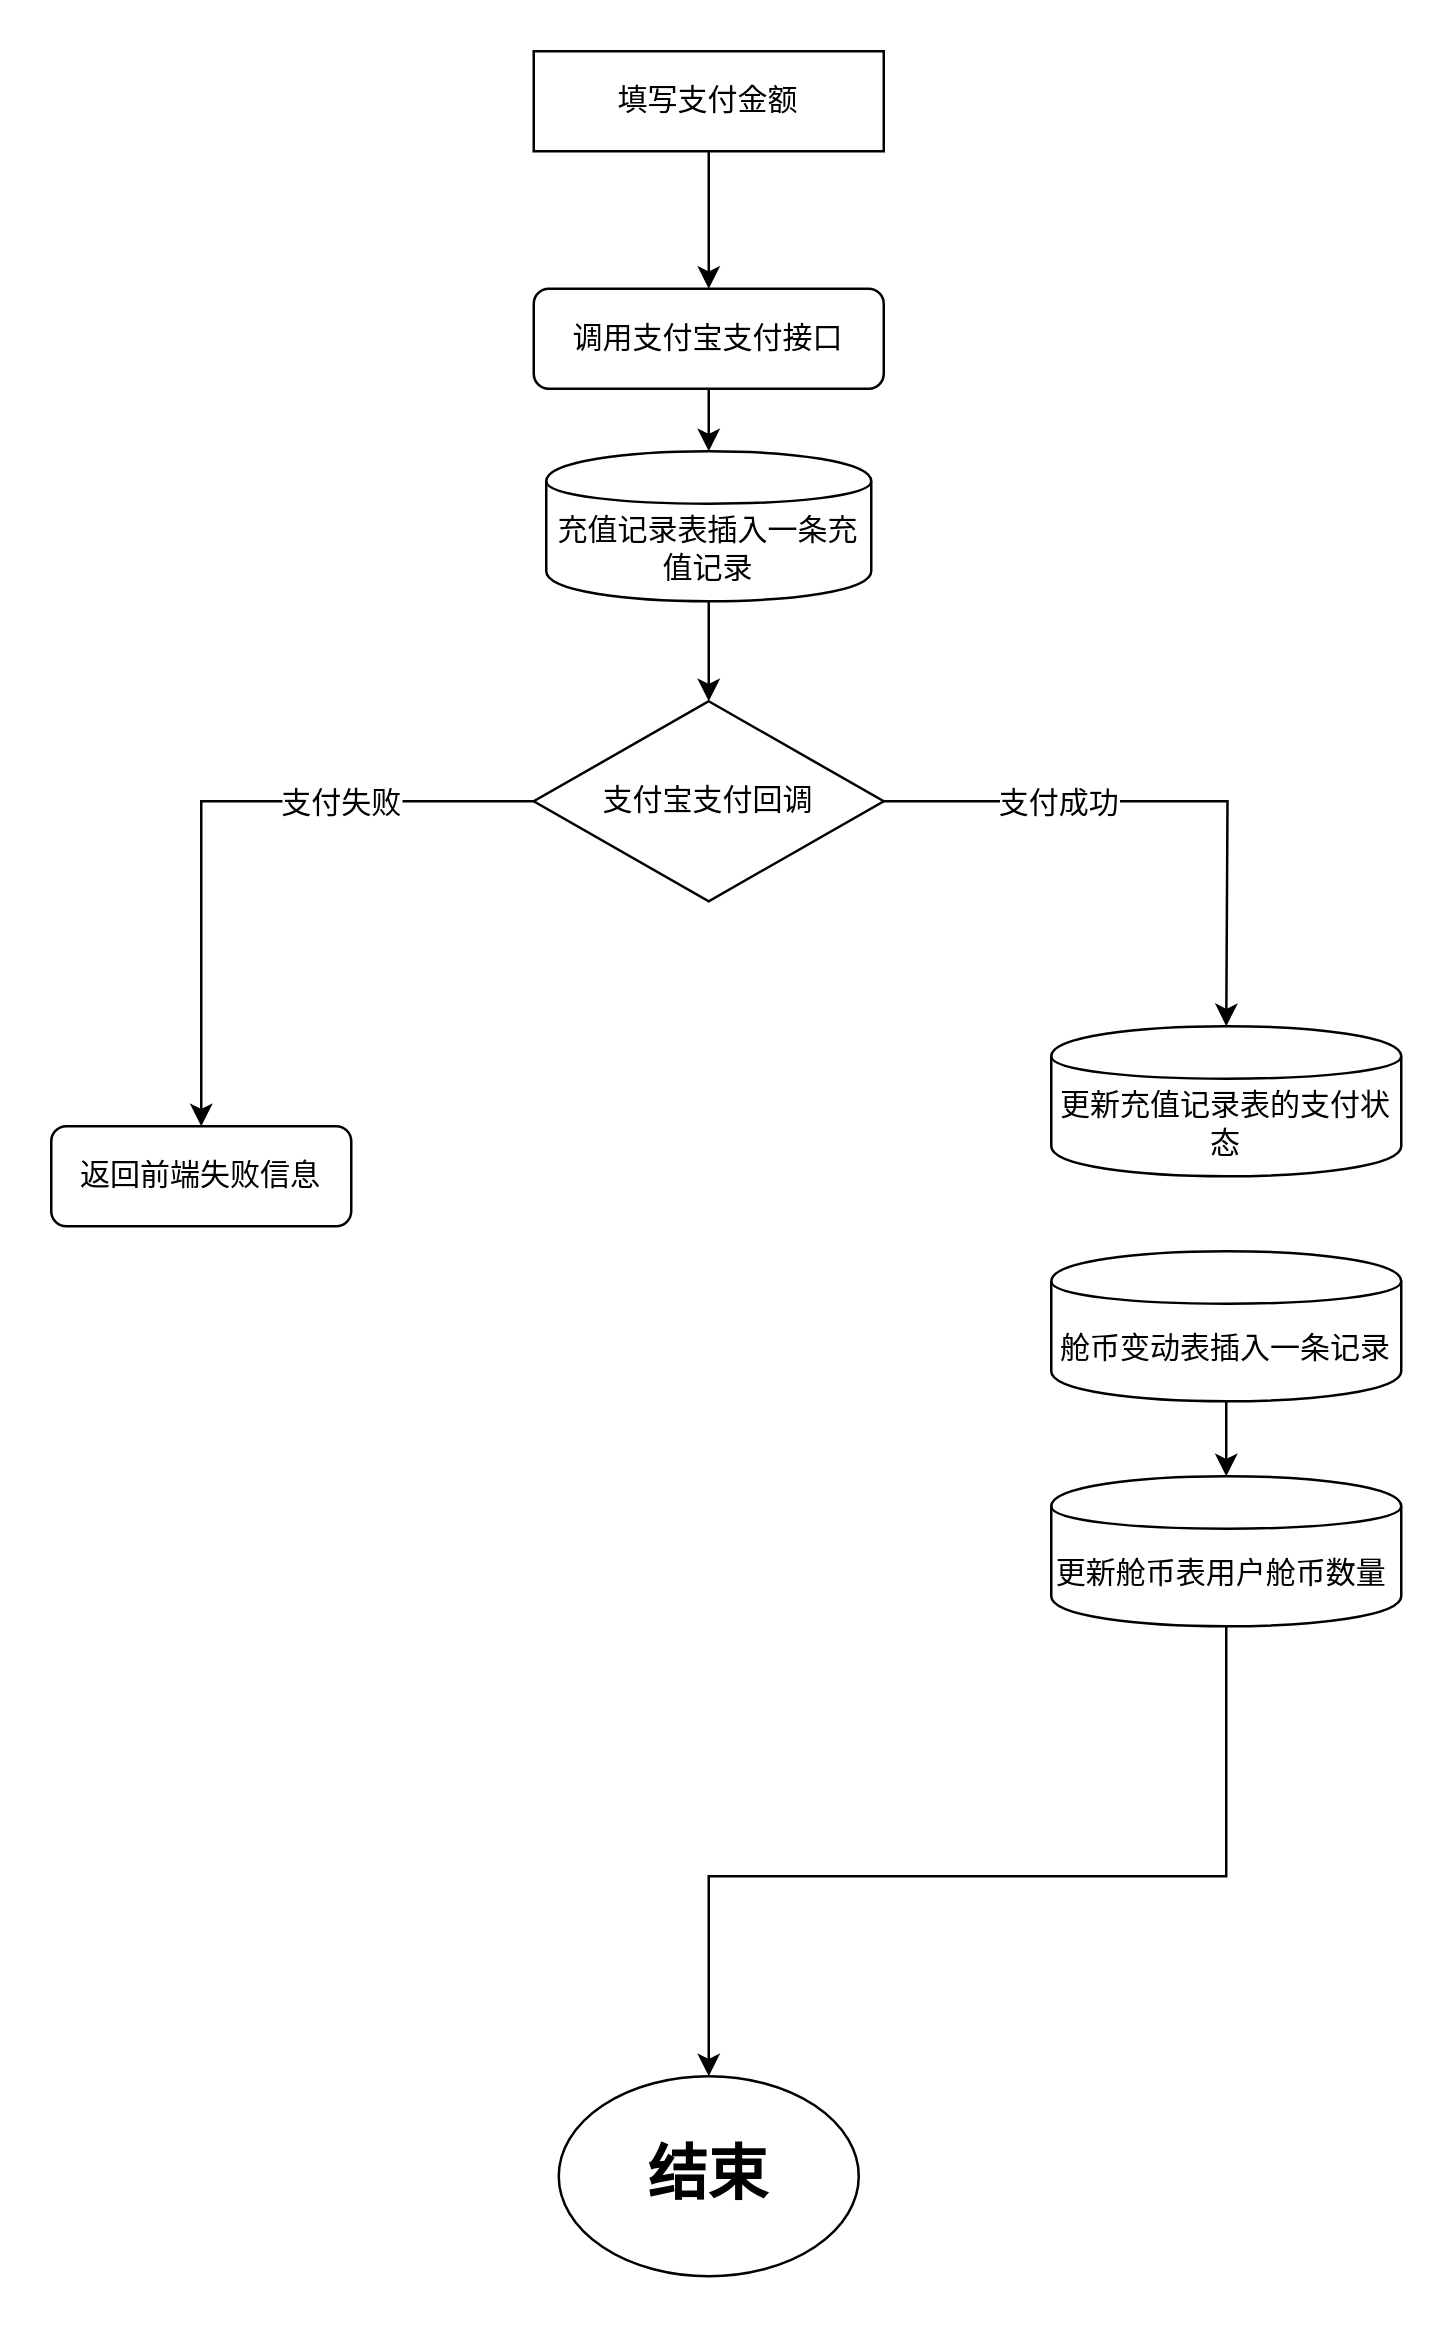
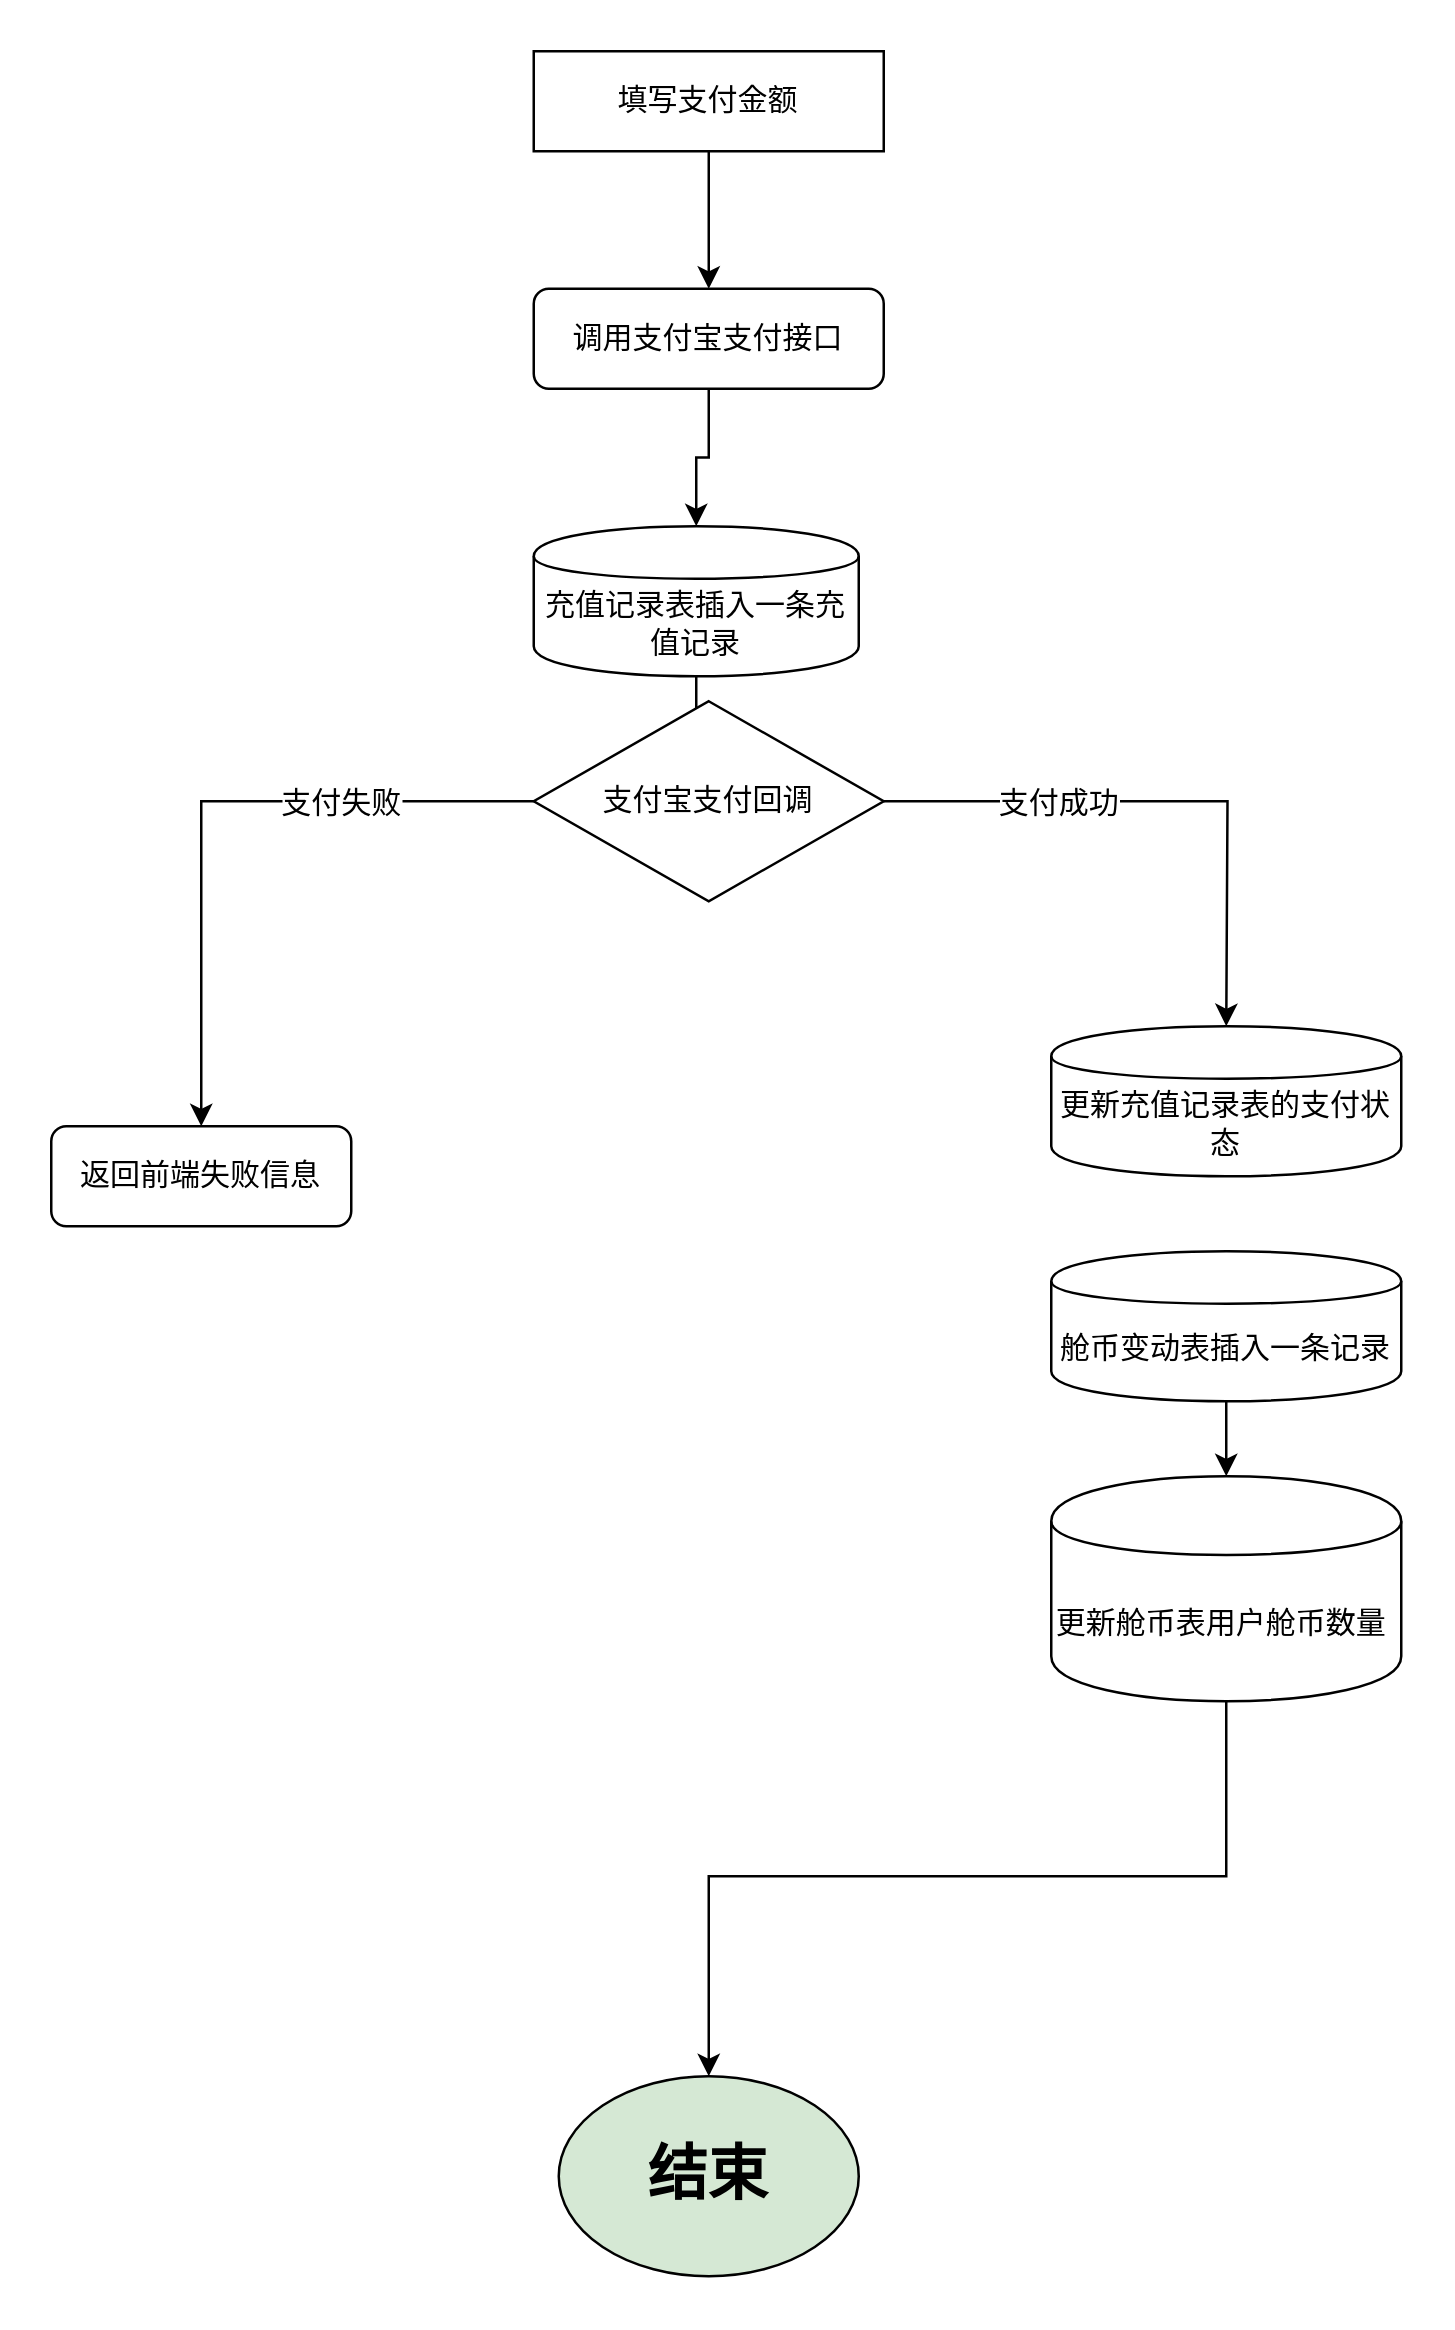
  <mxCell id="0" />
  <mxCell id="1" parent="0" />
  <mxCell id="2" value="" style="edgeStyle=orthogonalEdgeStyle;rounded=0;orthogonalLoop=1;jettySize=auto;html=1;" edge="1" parent="1" source="3" target="5"><mxGeometry relative="1" as="geometry" /></mxCell>
  <mxCell id="3" value="填写支付金额" style="rounded=0;whiteSpace=wrap;html=1;" vertex="1" parent="1"><mxGeometry x="213" y="20" width="140" height="40" as="geometry" /></mxCell>
  <mxCell id="4" value="" style="edgeStyle=orthogonalEdgeStyle;rounded=0;orthogonalLoop=1;jettySize=auto;html=1;" edge="1" parent="1" source="5" target="7"><mxGeometry relative="1" as="geometry" /></mxCell>
  <mxCell id="5" value="调用支付宝支付接口" style="rounded=1;whiteSpace=wrap;html=1;" vertex="1" parent="1"><mxGeometry x="213" y="115" width="140" height="40" as="geometry" /></mxCell>
  <mxCell id="6" value="" style="edgeStyle=orthogonalEdgeStyle;rounded=0;orthogonalLoop=1;jettySize=auto;html=1;" edge="1" parent="1" source="7"><mxGeometry relative="1" as="geometry"><mxPoint x="283" y="280" as="targetPoint" /></mxGeometry></mxCell>
- <mxCell id="7" value="充值记录表插入一条充值记录" style="shape=cylinder;whiteSpace=wrap;html=1;boundedLbl=1;backgroundOutline=1;" vertex="1" parent="1"><mxGeometry x="218" y="180" width="130" height="60" as="geometry" /></mxCell>
+ <mxCell id="7" value="充值记录表插入一条充值记录" style="shape=cylinder;whiteSpace=wrap;html=1;boundedLbl=1;backgroundOutline=1;" vertex="1" parent="1"><mxGeometry x="213" y="210" width="130" height="60" as="geometry" /></mxCell>
  <mxCell id="8" style="edgeStyle=orthogonalEdgeStyle;rounded=0;orthogonalLoop=1;jettySize=auto;html=1;entryX=0.5;entryY=0;entryDx=0;entryDy=0;" edge="1" parent="1" source="12" target="13"><mxGeometry relative="1" as="geometry" /></mxCell>
  <mxCell id="9" value="支付失败" style="text;html=1;resizable=0;points=[];align=center;verticalAlign=middle;labelBackgroundColor=#ffffff;" vertex="1" connectable="0" parent="8"><mxGeometry x="-0.229" y="-1" relative="1" as="geometry"><mxPoint x="23" y="1" as="offset" /></mxGeometry></mxCell>
  <mxCell id="10" style="edgeStyle=orthogonalEdgeStyle;rounded=0;orthogonalLoop=1;jettySize=auto;html=1;entryX=0.5;entryY=0;entryDx=0;entryDy=0;" edge="1" parent="1" source="12"><mxGeometry relative="1" as="geometry"><mxPoint x="490" y="410" as="targetPoint" /></mxGeometry></mxCell>
  <mxCell id="11" value="支付成功" style="text;html=1;resizable=0;points=[];align=center;verticalAlign=middle;labelBackgroundColor=#ffffff;" vertex="1" connectable="0" parent="10"><mxGeometry x="-0.521" y="2" relative="1" as="geometry"><mxPoint x="15" y="2" as="offset" /></mxGeometry></mxCell>
  <mxCell id="12" value="&lt;span style=&quot;white-space: normal&quot;&gt;支付宝支付回调&lt;/span&gt;" style="rhombus;whiteSpace=wrap;html=1;" vertex="1" parent="1"><mxGeometry x="213" y="280" width="140" height="80" as="geometry" /></mxCell>
  <mxCell id="13" value="返回前端失败信息" style="rounded=1;whiteSpace=wrap;html=1;" vertex="1" parent="1"><mxGeometry x="20" y="450" width="120" height="40" as="geometry" /></mxCell>
- <mxCell id="14" value="&lt;h1&gt;结束&lt;/h1&gt;" style="ellipse;whiteSpace=wrap;html=1;" vertex="1" parent="1"><mxGeometry x="223" y="830" width="120" height="80" as="geometry" /></mxCell>
+ <mxCell id="14" value="&lt;h1&gt;结束&lt;/h1&gt;" style="ellipse;whiteSpace=wrap;html=1;fillColor=#d5e8d4;" vertex="1" parent="1"><mxGeometry x="223" y="830" width="120" height="80" as="geometry" /></mxCell>
  <mxCell id="15" value="更新充值记录表的支付状态" style="shape=cylinder;whiteSpace=wrap;html=1;boundedLbl=1;backgroundOutline=1;" vertex="1" parent="1"><mxGeometry x="420" y="410" width="140" height="60" as="geometry" /></mxCell>
  <mxCell id="16" value="" style="edgeStyle=orthogonalEdgeStyle;rounded=0;orthogonalLoop=1;jettySize=auto;html=1;" edge="1" parent="1" source="17" target="19"><mxGeometry relative="1" as="geometry" /></mxCell>
  <mxCell id="17" value="舱币变动表插入一条记录" style="shape=cylinder;whiteSpace=wrap;html=1;boundedLbl=1;backgroundOutline=1;" vertex="1" parent="1"><mxGeometry x="420" y="500" width="140" height="60" as="geometry" /></mxCell>
  <mxCell id="18" style="edgeStyle=orthogonalEdgeStyle;rounded=0;orthogonalLoop=1;jettySize=auto;html=1;entryX=0.5;entryY=0;entryDx=0;entryDy=0;" edge="1" parent="1" source="19" target="14"><mxGeometry relative="1" as="geometry"><Array as="points"><mxPoint x="490" y="750" /><mxPoint x="283" y="750" /></Array></mxGeometry></mxCell>
- <mxCell id="19" value="更新舱币表用户舱币数量&amp;nbsp;" style="shape=cylinder;whiteSpace=wrap;html=1;boundedLbl=1;backgroundOutline=1;" vertex="1" parent="1"><mxGeometry x="420" y="590" width="140" height="60" as="geometry" /></mxCell>
+ <mxCell id="19" value="更新舱币表用户舱币数量&amp;nbsp;" style="shape=cylinder;whiteSpace=wrap;html=1;boundedLbl=1;backgroundOutline=1;" vertex="1" parent="1"><mxGeometry x="420" y="590" width="140" height="90" as="geometry" /></mxCell>
